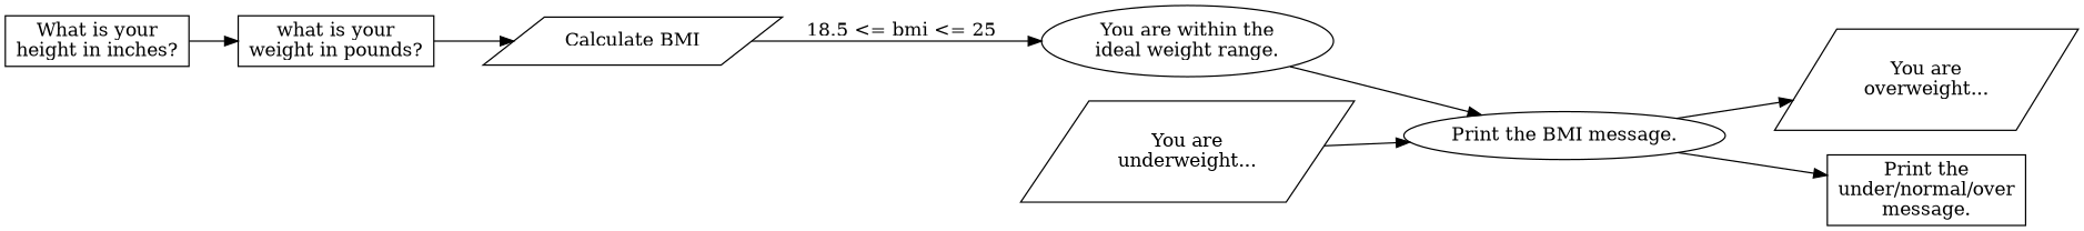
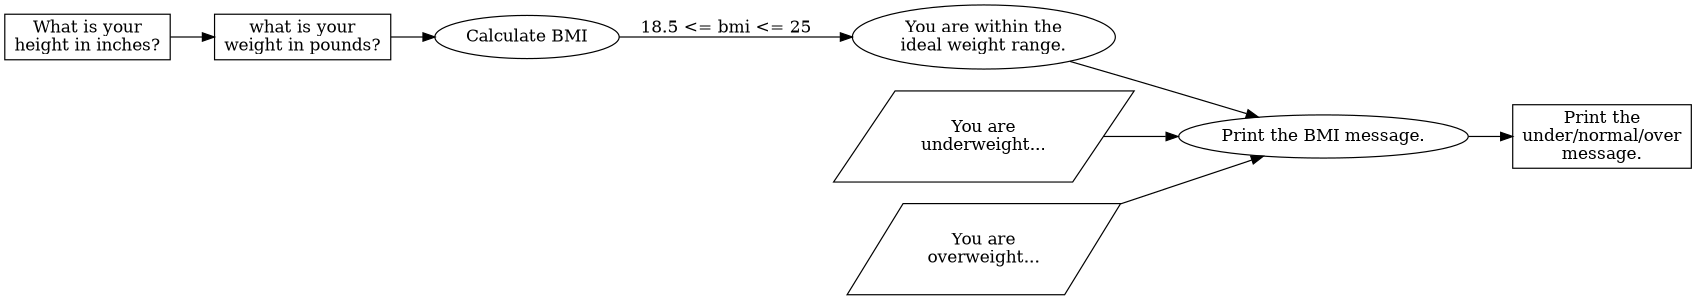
  digraph {
    rankdir=LR
    node [shape=box]
    n1 [label="What is your\nheight in inches?"]
    n2 [label="what is your\nweight in pounds?"]
-   n3 [label="Calculate BMI" shape=parallelogram]
+   n3 [label="Calculate BMI" shape=ellipse]
    n4 [label="You are within the\nideal weight range." shape=ellipse]
    n5 [label="You are\nunderweight..." shape=parallelogram]
    n6 [label="Print the BMI message." shape=ellipse]
    n7 [label="You are\noverweight..." shape=parallelogram]
    n8 [label="Print the\nunder/normal/over\nmessage."]
    n1 -> n2
    n2 -> n3
    n3 -> n4 [label="18.5 <= bmi <= 25"]
    n4 -> n6
    n5 -> n6
    n6 -> n8
-   n6 -> n7
+   n7 -> n6
  }
